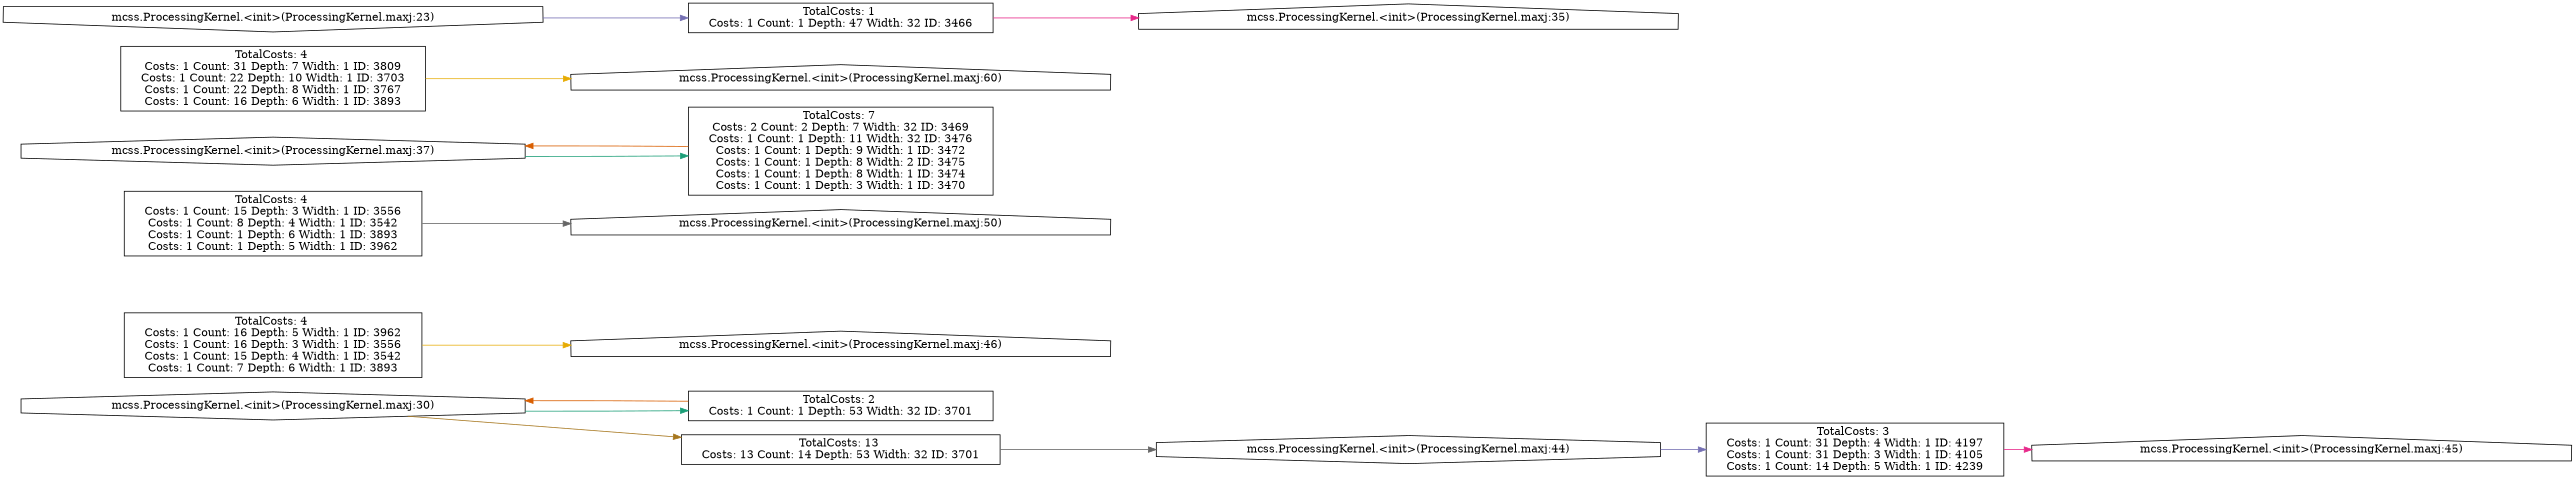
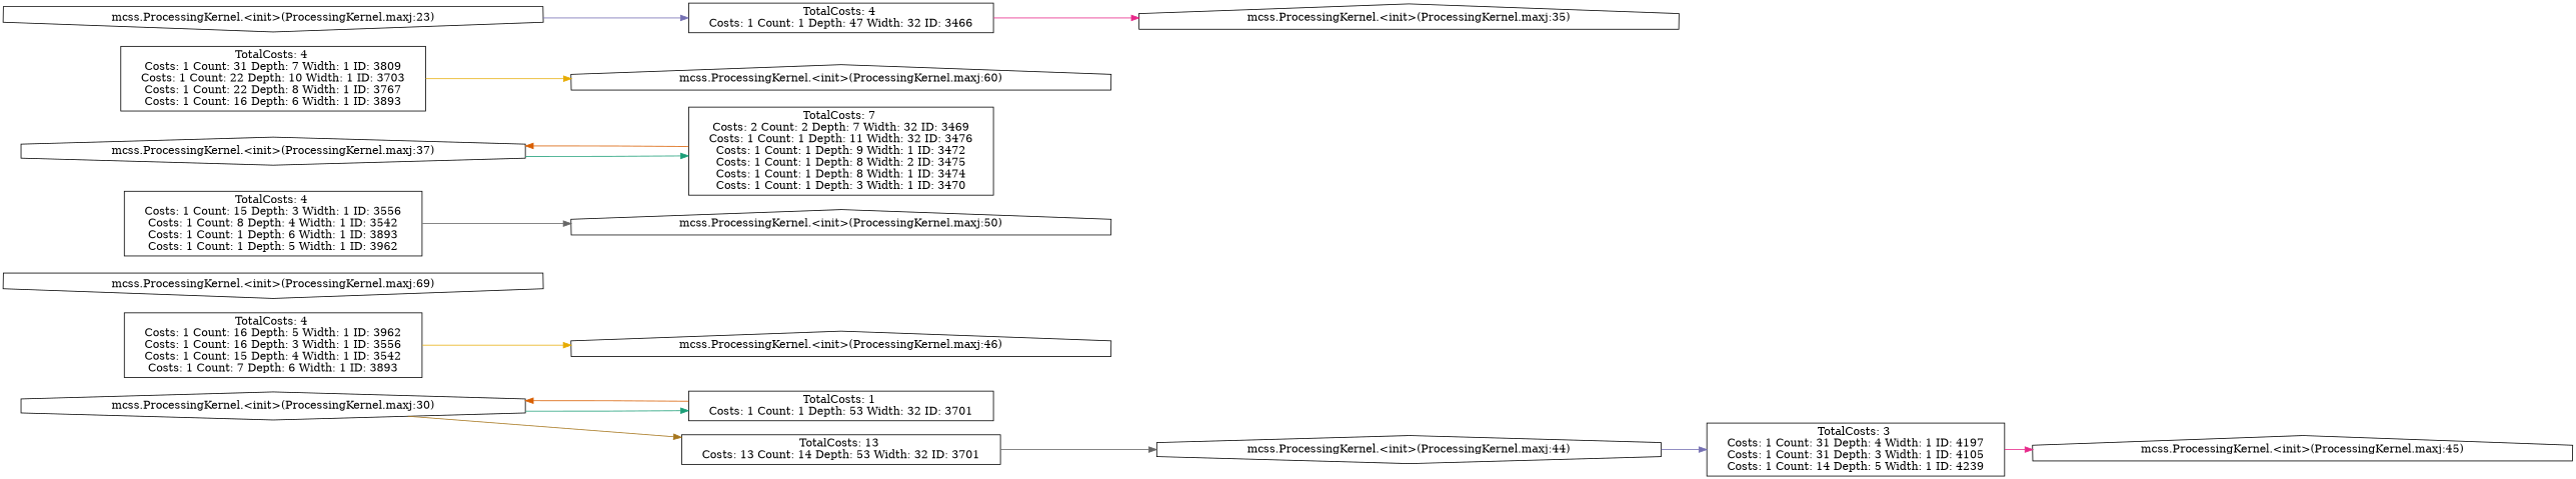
  digraph {
    rankdir=LR
    node [shape=box]
    edge [color="/dark28/3"]
    n1 [label="mcss.ProcessingKernel.<init>(ProcessingKernel.maxj:45)\n" shape=house]
    n2 [label="mcss.ProcessingKernel.<init>(ProcessingKernel.maxj:44)\n" orientation=90 shape=hexagon]
    n3 [label="TotalCosts: 3 \n    Costs: 1 Count: 31 Depth: 4 Width: 1 ID: 4197    \n    Costs: 1 Count: 31 Depth: 3 Width: 1 ID: 4105    \n    Costs: 1 Count: 14 Depth: 5 Width: 1 ID: 4239    \n"]
    n4 [label="mcss.ProcessingKernel.<init>(ProcessingKernel.maxj:46)\n" shape=house]
+   n5 [label="mcss.ProcessingKernel.<init>(ProcessingKernel.maxj:69)\n" shape=invhouse]
    n6 [label="mcss.ProcessingKernel.<init>(ProcessingKernel.maxj:50)\n" shape=house]
    n7 [label="mcss.ProcessingKernel.<init>(ProcessingKernel.maxj:37)\n" orientation=90 shape=hexagon]
    n8 [label="TotalCosts: 7 \n    Costs: 2 Count: 2 Depth: 7 Width: 32 ID: 3469    \n    Costs: 1 Count: 1 Depth: 11 Width: 32 ID: 3476    \n    Costs: 1 Count: 1 Depth: 9 Width: 1 ID: 3472    \n    Costs: 1 Count: 1 Depth: 8 Width: 2 ID: 3475    \n    Costs: 1 Count: 1 Depth: 8 Width: 1 ID: 3474    \n    Costs: 1 Count: 1 Depth: 3 Width: 1 ID: 3470    \n"]
    n9 [label="mcss.ProcessingKernel.<init>(ProcessingKernel.maxj:60)\n" shape=house]
    n10 [label="mcss.ProcessingKernel.<init>(ProcessingKernel.maxj:35)\n" shape=house]
    n11 [label="TotalCosts: 4 \n    Costs: 1 Count: 31 Depth: 7 Width: 1 ID: 3809    \n    Costs: 1 Count: 22 Depth: 10 Width: 1 ID: 3703    \n    Costs: 1 Count: 22 Depth: 8 Width: 1 ID: 3767    \n    Costs: 1 Count: 16 Depth: 6 Width: 1 ID: 3893    \n"]
    n12 [label="TotalCosts: 4 \n    Costs: 1 Count: 15 Depth: 3 Width: 1 ID: 3556    \n    Costs: 1 Count: 8 Depth: 4 Width: 1 ID: 3542    \n    Costs: 1 Count: 1 Depth: 6 Width: 1 ID: 3893    \n    Costs: 1 Count: 1 Depth: 5 Width: 1 ID: 3962    \n"]
    n13 [label="TotalCosts: 4 \n    Costs: 1 Count: 16 Depth: 5 Width: 1 ID: 3962    \n    Costs: 1 Count: 16 Depth: 3 Width: 1 ID: 3556    \n    Costs: 1 Count: 15 Depth: 4 Width: 1 ID: 3542    \n    Costs: 1 Count: 7 Depth: 6 Width: 1 ID: 3893    \n"]
    n14 [label="mcss.ProcessingKernel.<init>(ProcessingKernel.maxj:23)\n" shape=invhouse]
-   n15 [label="TotalCosts: 1 \n    Costs: 1 Count: 1 Depth: 47 Width: 32 ID: 3466    \n"]
+   n15 [label="TotalCosts: 4 \n    Costs: 1 Count: 1 Depth: 47 Width: 32 ID: 3466    \n"]
    n16 [label="mcss.ProcessingKernel.<init>(ProcessingKernel.maxj:30)\n" orientation=90 shape=hexagon]
-   n17 [label="TotalCosts: 2 \n    Costs: 1 Count: 1 Depth: 53 Width: 32 ID: 3701    \n"]
+   n17 [label="TotalCosts: 1 \n    Costs: 1 Count: 1 Depth: 53 Width: 32 ID: 3701    \n"]
    n18 [label="TotalCosts: 13 \n    Costs: 13 Count: 14 Depth: 53 Width: 32 ID: 3701    \n"]
    n2 -> n3
    n3 -> n1 [color="/dark28/4"]
    n7 -> n8 [color="/dark28/1"]
    n8 -> n7 [color="/dark28/2"]
    n11 -> n9 [color="/dark28/6"]
    n12 -> n6 [color="/dark28/8"]
    n13 -> n4 [color="/dark28/6"]
    n14 -> n15
    n15 -> n10 [color="/dark28/4"]
    n16 -> n17 [color="/dark28/1"]
    n16 -> n18 [color="/dark28/7"]
    n17 -> n16 [color="/dark28/2"]
    n18 -> n2 [color="/dark28/8"]
  }
